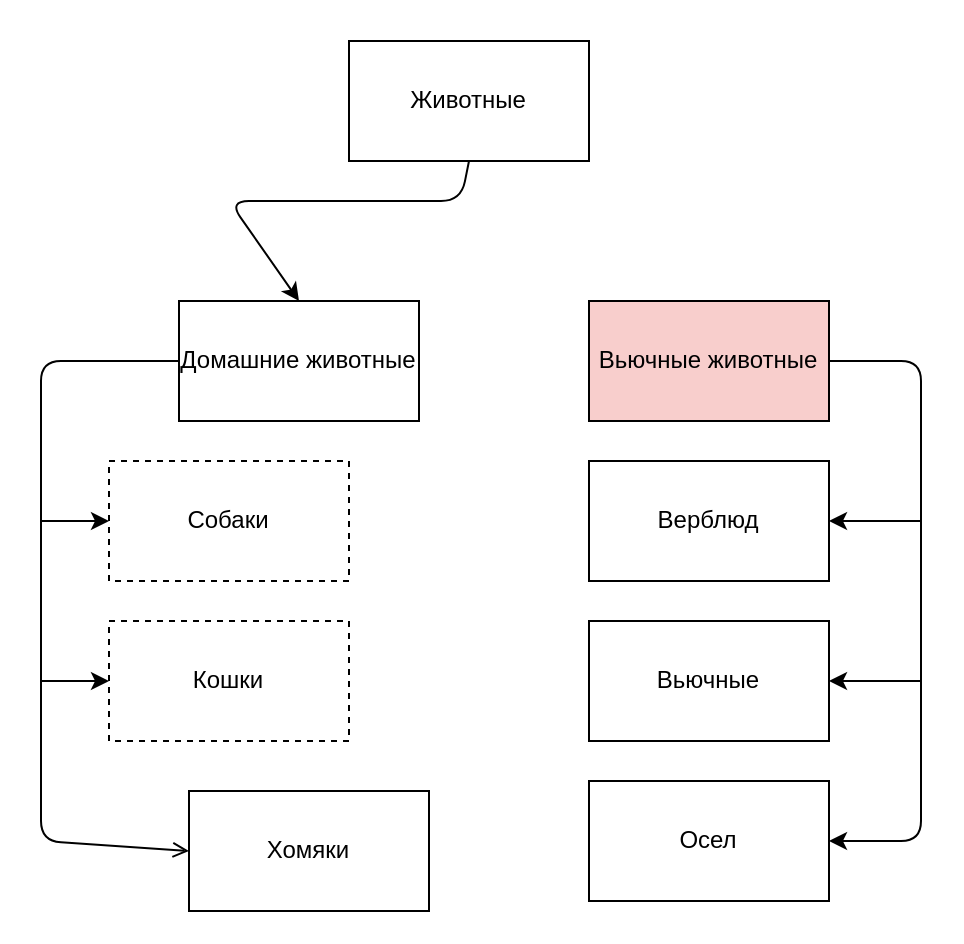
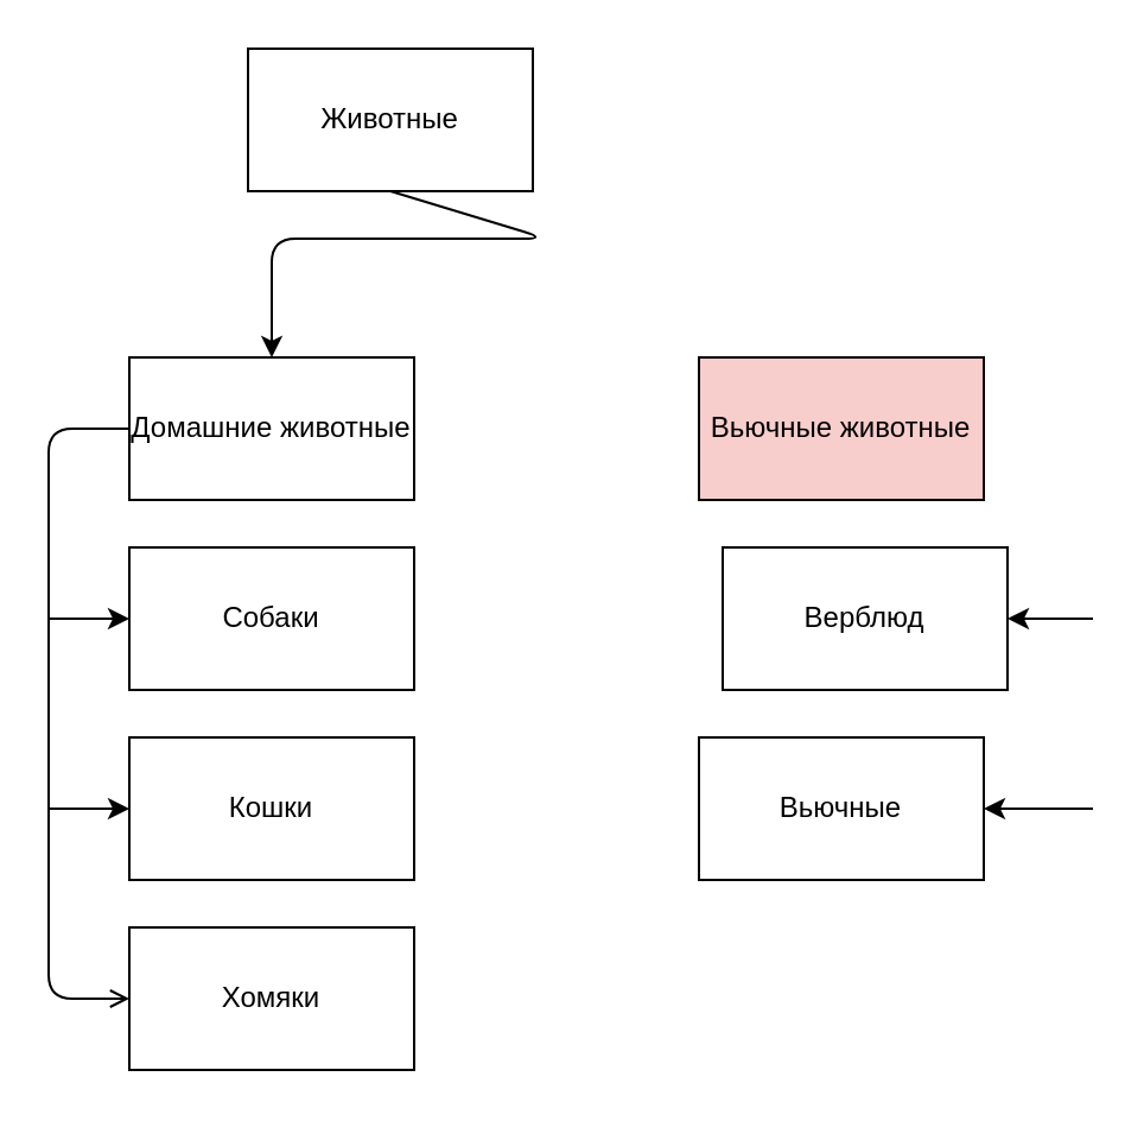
  <mxCell id="0" />
  <mxCell id="1" parent="0" />
- <mxCell id="2" value="Животные" style="rounded=0;whiteSpace=wrap;html=1;" vertex="1" parent="1"><mxGeometry x="174" y="20" width="120" height="60" as="geometry" /></mxCell>
+ <mxCell id="2" value="Животные" style="rounded=0;whiteSpace=wrap;html=1;" vertex="1" parent="1"><mxGeometry x="104" y="20" width="120" height="60" as="geometry" /></mxCell>
  <mxCell id="3" value="" style="endArrow=classic;html=1;exitX=0.5;exitY=1;exitDx=0;exitDy=0;entryX=0.5;entryY=0;entryDx=0;entryDy=0;" edge="1" parent="1" source="2" target="4"><mxGeometry width="50" height="50" relative="1" as="geometry"><mxPoint x="210" y="360" as="sourcePoint" /><mxPoint x="234" y="180" as="targetPoint" /><Array as="points"><mxPoint x="230" y="100" /><mxPoint x="114" y="100" /></Array></mxGeometry></mxCell>
- <mxCell id="4" value="Домашние животные" style="rounded=0;whiteSpace=wrap;html=1;" vertex="1" parent="1"><mxGeometry x="89" y="150" width="120" height="60" as="geometry" /></mxCell>
+ <mxCell id="4" value="Домашние животные" style="rounded=0;whiteSpace=wrap;html=1;" vertex="1" parent="1"><mxGeometry x="54" y="150" width="120" height="60" as="geometry" /></mxCell>
  <mxCell id="5" value="Вьючные животные" style="rounded=0;whiteSpace=wrap;html=1;fillColor=#f8cecc;" vertex="1" parent="1"><mxGeometry x="294" y="150" width="120" height="60" as="geometry" /></mxCell>
- <mxCell id="6" value="Собаки" style="rounded=0;whiteSpace=wrap;html=1;dashed=1;" vertex="1" parent="1"><mxGeometry x="54" y="230" width="120" height="60" as="geometry" /></mxCell>
- <mxCell id="7" value="Кошки" style="rounded=0;whiteSpace=wrap;html=1;dashed=1;" vertex="1" parent="1"><mxGeometry x="54" y="310" width="120" height="60" as="geometry" /></mxCell>
- <mxCell id="8" value="Хомяки" style="rounded=0;whiteSpace=wrap;html=1;" vertex="1" parent="1"><mxGeometry x="94" y="395" width="120" height="60" as="geometry" /></mxCell>
- <mxCell id="9" value="Верблюд" style="rounded=0;whiteSpace=wrap;html=1;" vertex="1" parent="1"><mxGeometry x="294" y="230" width="120" height="60" as="geometry" /></mxCell>
+ <mxCell id="6" value="Собаки" style="rounded=0;whiteSpace=wrap;html=1;" vertex="1" parent="1"><mxGeometry x="54" y="230" width="120" height="60" as="geometry" /></mxCell>
+ <mxCell id="7" value="Кошки" style="rounded=0;whiteSpace=wrap;html=1;" vertex="1" parent="1"><mxGeometry x="54" y="310" width="120" height="60" as="geometry" /></mxCell>
+ <mxCell id="8" value="Хомяки" style="rounded=0;whiteSpace=wrap;html=1;" vertex="1" parent="1"><mxGeometry x="54" y="390" width="120" height="60" as="geometry" /></mxCell>
+ <mxCell id="9" value="Верблюд" style="rounded=0;whiteSpace=wrap;html=1;" vertex="1" parent="1"><mxGeometry x="304" y="230" width="120" height="60" as="geometry" /></mxCell>
  <mxCell id="10" value="Вьючные" style="rounded=0;whiteSpace=wrap;html=1;" vertex="1" parent="1"><mxGeometry x="294" y="310" width="120" height="60" as="geometry" /></mxCell>
  <mxCell id="11" value="" style="endArrow=classic;html=1;entryX=0;entryY=0.5;entryDx=0;entryDy=0;" edge="1" parent="1" target="7"><mxGeometry width="50" height="50" relative="1" as="geometry"><mxPoint x="20" y="340" as="sourcePoint" /><mxPoint x="310" y="310" as="targetPoint" /></mxGeometry></mxCell>
  <mxCell id="12" value="" style="endArrow=classic;html=1;entryX=0;entryY=0.5;entryDx=0;entryDy=0;" edge="1" parent="1" target="6"><mxGeometry width="50" height="50" relative="1" as="geometry"><mxPoint x="20" y="260" as="sourcePoint" /><mxPoint x="310" y="310" as="targetPoint" /></mxGeometry></mxCell>
  <mxCell id="13" value="" style="endArrow=classic;html=1;entryX=1;entryY=0.5;entryDx=0;entryDy=0;" edge="1" parent="1" target="9"><mxGeometry width="50" height="50" relative="1" as="geometry"><mxPoint x="460" y="260" as="sourcePoint" /><mxPoint x="310" y="310" as="targetPoint" /></mxGeometry></mxCell>
- <mxCell id="14" value="Осел" style="rounded=0;whiteSpace=wrap;html=1;" vertex="1" parent="1"><mxGeometry x="294" y="390" width="120" height="60" as="geometry" /></mxCell>
- <mxCell id="15" value="" style="endArrow=classic;html=1;exitX=1;exitY=0.5;exitDx=0;exitDy=0;entryX=1;entryY=0.5;entryDx=0;entryDy=0;" edge="1" parent="1" source="5" target="14"><mxGeometry width="50" height="50" relative="1" as="geometry"><mxPoint x="260" y="360" as="sourcePoint" /><mxPoint x="500" y="370" as="targetPoint" /><Array as="points"><mxPoint x="460" y="180" /><mxPoint x="460" y="420" /></Array></mxGeometry></mxCell>
  <mxCell id="16" value="" style="endArrow=classic;html=1;entryX=1;entryY=0.5;entryDx=0;entryDy=0;" edge="1" parent="1" target="10"><mxGeometry width="50" height="50" relative="1" as="geometry"><mxPoint x="460" y="340" as="sourcePoint" /><mxPoint x="310" y="310" as="targetPoint" /></mxGeometry></mxCell>
  <mxCell id="17" value="" style="endArrow=open;html=1;exitX=0;exitY=0.5;exitDx=0;exitDy=0;entryX=0;entryY=0.5;entryDx=0;entryDy=0;" edge="1" parent="1" source="4" target="8"><mxGeometry width="50" height="50" relative="1" as="geometry"><mxPoint x="260" y="360" as="sourcePoint" /><mxPoint x="20" y="420" as="targetPoint" /><Array as="points"><mxPoint x="20" y="180" /><mxPoint x="20" y="420" /></Array></mxGeometry></mxCell>
